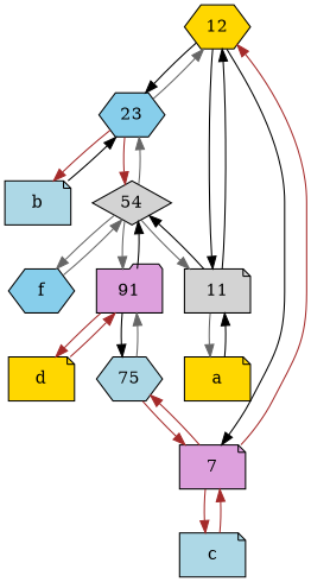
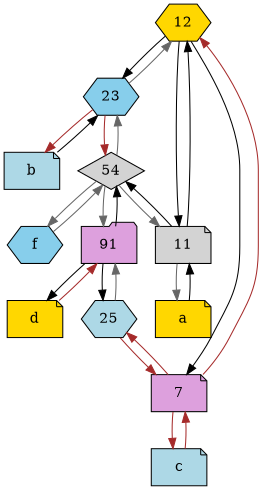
  digraph {
    node [fillcolor=gold shape=note style=filled]
    edge [color=black]
    n1 [label=12 shape=hexagon]
    23 [fillcolor=skyblue shape=hexagon]
    7 [fillcolor=plum]
    11 [fillcolor=lightgrey]
    b [fillcolor=lightblue]
    54 [fillcolor=lightgrey shape=diamond]
-   25 [fillcolor=lightblue shape=hexagon label=75]
+   25 [fillcolor=lightblue shape=hexagon]
    c [fillcolor=lightblue]
    a
    n10 [fillcolor=plum label=91 shape=folder]
    d
    f [fillcolor=skyblue shape=hexagon]
    n1 -> 23
    n1 -> 7
    n1 -> 11
    23 -> n1 [color=gray40]
    23 -> b [color=brown]
    23 -> 54 [color=brown]
    7 -> n1 [color=brown]
    7 -> 25 [color=brown]
    7 -> c [color=brown]
    11 -> n1
    11 -> 54
    11 -> a [color=gray40]
    b -> 23
    54 -> 23 [color=gray40]
    54 -> 11 [color=gray40]
    54 -> n10 [color=gray40]
    54 -> f [color=gray40]
    25 -> 7 [color=brown]
    25 -> n10 [color=gray40]
    c -> 7 [color=brown]
    a -> 11
    n10 -> 54
    n10 -> 25
-   n10 -> d [color=brown]
+   n10 -> d
    d -> n10 [color=brown]
    f -> 54 [color=gray40]
  }
